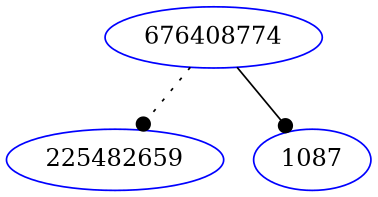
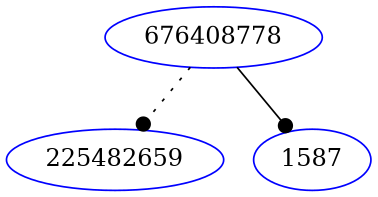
  strict digraph {
    node [color=blue]
    edge [arrowhead=dot]
-   676408774
+   676408774 [label=676408778]
    225482659
-   1087
+   1087 [label=1587]
    676408774 -> 225482659 [style=dotted]
    676408774 -> 1087 [style=solid]
  }
